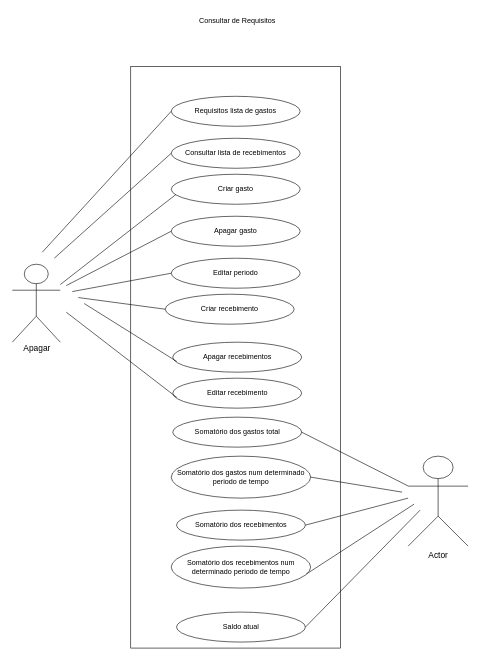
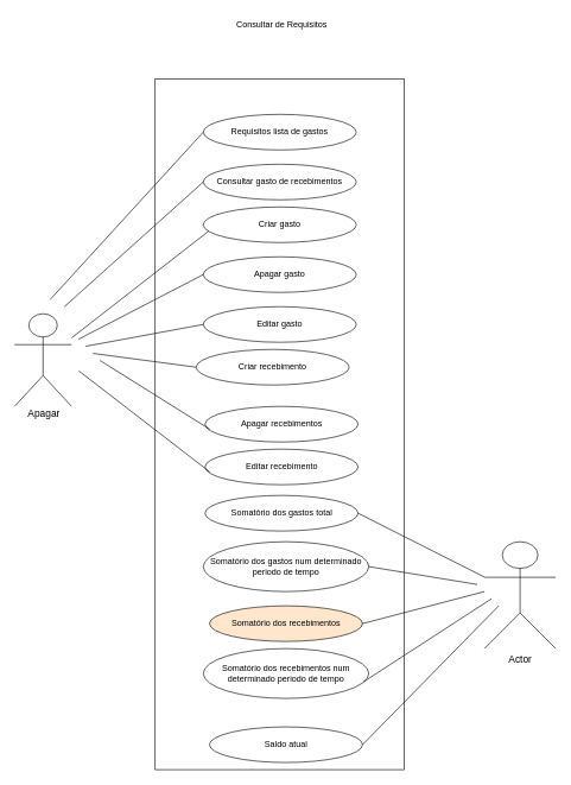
  <mxCell id="0" />
  <mxCell id="1" parent="0" />
  <mxCell id="2" value="" style="rounded=0;whiteSpace=wrap;html=1;" parent="1" vertex="1"><mxGeometry x="217.5" y="110" width="350" height="970" as="geometry" /></mxCell>
  <mxCell id="3" value="Consultar de Requisitos" style="text;html=1;align=center;verticalAlign=middle;resizable=0;points=[];autosize=1;strokeColor=none;fillColor=none;" vertex="1" parent="1"><mxGeometry x="305" y="20" width="180" height="30" as="geometry" /></mxCell>
  <mxCell id="4" value="Criar gasto" style="ellipse;whiteSpace=wrap;html=1;" vertex="1" parent="1"><mxGeometry x="285" y="290" width="215" height="50" as="geometry" /></mxCell>
  <mxCell id="5" value="Apagar gasto" style="ellipse;whiteSpace=wrap;html=1;" vertex="1" parent="1"><mxGeometry x="285" y="360" width="215" height="50" as="geometry" /></mxCell>
- <mxCell id="6" value="Editar periodo" style="ellipse;whiteSpace=wrap;html=1;" vertex="1" parent="1"><mxGeometry x="285" y="430" width="215" height="50" as="geometry" /></mxCell>
+ <mxCell id="6" value="Editar gasto" style="ellipse;whiteSpace=wrap;html=1;" vertex="1" parent="1"><mxGeometry x="285" y="430" width="215" height="50" as="geometry" /></mxCell>
  <mxCell id="7" value="Criar recebimento" style="ellipse;whiteSpace=wrap;html=1;" vertex="1" parent="1"><mxGeometry x="275" y="490" width="215" height="50" as="geometry" /></mxCell>
  <mxCell id="8" value="Apagar recebimentos" style="ellipse;whiteSpace=wrap;html=1;" vertex="1" parent="1"><mxGeometry x="287.5" y="570" width="215" height="50" as="geometry" /></mxCell>
  <mxCell id="9" value="Editar recebimento" style="ellipse;whiteSpace=wrap;html=1;" vertex="1" parent="1"><mxGeometry x="287.5" y="630" width="215" height="50" as="geometry" /></mxCell>
  <mxCell id="10" value="Actor" style="shape=umlActor;verticalLabelPosition=bottom;verticalAlign=top;html=1;outlineConnect=0;" vertex="1" parent="1"><mxGeometry x="20" y="440" width="80" height="130" as="geometry" /></mxCell>
  <mxCell id="11" value="" style="endArrow=none;html=1;rounded=0;exitX=0.036;exitY=0.676;exitDx=0;exitDy=0;exitPerimeter=0;" edge="1" parent="1" source="4" target="10"><mxGeometry width="50" height="50" relative="1" as="geometry"><mxPoint x="380" y="510" as="sourcePoint" /><mxPoint x="430" y="460" as="targetPoint" /></mxGeometry></mxCell>
  <mxCell id="12" value="" style="endArrow=none;html=1;rounded=0;exitX=0;exitY=0.5;exitDx=0;exitDy=0;" edge="1" parent="1" source="5"><mxGeometry width="50" height="50" relative="1" as="geometry"><mxPoint x="302.74" y="333.8" as="sourcePoint" /><mxPoint x="110" y="475.577" as="targetPoint" /></mxGeometry></mxCell>
  <mxCell id="13" value="" style="endArrow=none;html=1;rounded=0;exitX=0;exitY=0.5;exitDx=0;exitDy=0;" edge="1" parent="1" source="6"><mxGeometry width="50" height="50" relative="1" as="geometry"><mxPoint x="295" y="395" as="sourcePoint" /><mxPoint x="120" y="485.577" as="targetPoint" /></mxGeometry></mxCell>
  <mxCell id="14" value="Somatório dos gastos total" style="ellipse;whiteSpace=wrap;html=1;" vertex="1" parent="1"><mxGeometry x="287.5" y="695" width="215" height="50" as="geometry" /></mxCell>
- <mxCell id="15" value="Somatório dos recebimentos" style="ellipse;whiteSpace=wrap;html=1;" vertex="1" parent="1"><mxGeometry x="293.75" y="850" width="215" height="50" as="geometry" /></mxCell>
+ <mxCell id="15" value="Somatório dos recebimentos" style="ellipse;whiteSpace=wrap;html=1;fillColor=#ffe6cc;" vertex="1" parent="1"><mxGeometry x="293.75" y="850" width="215" height="50" as="geometry" /></mxCell>
  <mxCell id="16" value="Saldo atual" style="ellipse;whiteSpace=wrap;html=1;" vertex="1" parent="1"><mxGeometry x="293.75" y="1020" width="215" height="50" as="geometry" /></mxCell>
  <mxCell id="17" value="" style="endArrow=none;html=1;rounded=0;exitX=0;exitY=0.5;exitDx=0;exitDy=0;" edge="1" parent="1" source="7"><mxGeometry width="50" height="50" relative="1" as="geometry"><mxPoint x="295" y="465" as="sourcePoint" /><mxPoint x="130" y="495.577" as="targetPoint" /></mxGeometry></mxCell>
  <mxCell id="18" value="" style="endArrow=none;html=1;rounded=0;exitX=0.032;exitY=0.644;exitDx=0;exitDy=0;exitPerimeter=0;" edge="1" parent="1" source="8"><mxGeometry width="50" height="50" relative="1" as="geometry"><mxPoint x="295" y="535" as="sourcePoint" /><mxPoint x="140" y="505.577" as="targetPoint" /></mxGeometry></mxCell>
  <mxCell id="19" value="" style="endArrow=none;html=1;rounded=0;exitX=0.032;exitY=0.644;exitDx=0;exitDy=0;exitPerimeter=0;" edge="1" parent="1" source="9"><mxGeometry width="50" height="50" relative="1" as="geometry"><mxPoint x="304.38" y="612.2" as="sourcePoint" /><mxPoint x="110" y="520" as="targetPoint" /></mxGeometry></mxCell>
  <mxCell id="20" value="Apagar" style="text;html=1;align=center;verticalAlign=middle;resizable=0;points=[];autosize=1;strokeColor=none;fillColor=none;labelBackgroundColor=#FFFFFF;spacing=8;spacingLeft=1;fontSize=14;" vertex="1" parent="1"><mxGeometry x="30" y="560" width="60" height="40" as="geometry" /></mxCell>
  <mxCell id="21" value="Actor" style="shape=umlActor;verticalLabelPosition=bottom;verticalAlign=top;html=1;outlineConnect=0;labelBackgroundColor=#FFFFFF;fontSize=14;" vertex="1" parent="1"><mxGeometry x="680" y="760" width="100" height="150" as="geometry" /></mxCell>
  <mxCell id="22" value="Somatório dos gastos num determinado periodo de tempo" style="ellipse;whiteSpace=wrap;html=1;" vertex="1" parent="1"><mxGeometry x="285" y="760" width="232.5" height="70" as="geometry" /></mxCell>
  <mxCell id="23" value="Somatório dos recebimentos num determinado periodo de tempo" style="ellipse;whiteSpace=wrap;html=1;" vertex="1" parent="1"><mxGeometry x="285" y="910" width="232.5" height="70" as="geometry" /></mxCell>
  <mxCell id="24" value="" style="endArrow=none;html=1;rounded=0;fontSize=14;entryX=1;entryY=0.5;entryDx=0;entryDy=0;" edge="1" parent="1" target="22"><mxGeometry width="50" height="50" relative="1" as="geometry"><mxPoint x="670" y="820" as="sourcePoint" /><mxPoint x="430" y="860" as="targetPoint" /></mxGeometry></mxCell>
  <mxCell id="25" value="" style="endArrow=none;html=1;rounded=0;fontSize=14;entryX=1;entryY=0.5;entryDx=0;entryDy=0;" edge="1" parent="1" target="15"><mxGeometry width="50" height="50" relative="1" as="geometry"><mxPoint x="680" y="830" as="sourcePoint" /><mxPoint x="527.5" y="805" as="targetPoint" /></mxGeometry></mxCell>
  <mxCell id="26" value="" style="endArrow=none;html=1;rounded=0;fontSize=14;entryX=0.969;entryY=0.666;entryDx=0;entryDy=0;entryPerimeter=0;" edge="1" parent="1" target="23"><mxGeometry width="50" height="50" relative="1" as="geometry"><mxPoint x="690" y="840" as="sourcePoint" /><mxPoint x="518.75" y="885" as="targetPoint" /></mxGeometry></mxCell>
  <mxCell id="27" value="" style="endArrow=none;html=1;rounded=0;fontSize=14;entryX=1;entryY=0.5;entryDx=0;entryDy=0;" edge="1" parent="1" target="16"><mxGeometry width="50" height="50" relative="1" as="geometry"><mxPoint x="700" y="850" as="sourcePoint" /><mxPoint x="520.293" y="966.62" as="targetPoint" /></mxGeometry></mxCell>
  <mxCell id="28" value="" style="endArrow=none;html=1;rounded=0;fontSize=14;entryX=1;entryY=0.5;entryDx=0;entryDy=0;" edge="1" parent="1" source="21" target="14"><mxGeometry width="50" height="50" relative="1" as="geometry"><mxPoint x="680" y="830" as="sourcePoint" /><mxPoint x="527.5" y="805" as="targetPoint" /></mxGeometry></mxCell>
  <mxCell id="29" value="Requisitos lista de gastos" style="ellipse;whiteSpace=wrap;html=1;" vertex="1" parent="1"><mxGeometry x="285" width="215" height="50" as="geometry" y="160" /></mxCell>
- <mxCell id="30" value="Consultar lista de recebimentos" style="ellipse;whiteSpace=wrap;html=1;" vertex="1" parent="1"><mxGeometry x="285" y="230" width="215" height="50" as="geometry" /></mxCell>
+ <mxCell id="30" value="Consultar gasto de recebimentos" style="ellipse;whiteSpace=wrap;html=1;" vertex="1" parent="1"><mxGeometry x="285" y="230" width="215" height="50" as="geometry" /></mxCell>
  <mxCell id="31" value="" style="endArrow=none;html=1;rounded=0;fontSize=14;entryX=0;entryY=0.5;entryDx=0;entryDy=0;" edge="1" parent="1" target="30"><mxGeometry width="50" height="50" relative="1" as="geometry"><mxPoint x="90" y="430" as="sourcePoint" /><mxPoint x="430" y="360" as="targetPoint" /></mxGeometry></mxCell>
  <mxCell id="32" value="" style="endArrow=none;html=1;rounded=0;fontSize=14;exitX=0;exitY=0.5;exitDx=0;exitDy=0;" edge="1" parent="1" source="29"><mxGeometry width="50" height="50" relative="1" as="geometry"><mxPoint x="380" y="410" as="sourcePoint" /><mxPoint x="70" y="420" as="targetPoint" /></mxGeometry></mxCell>
